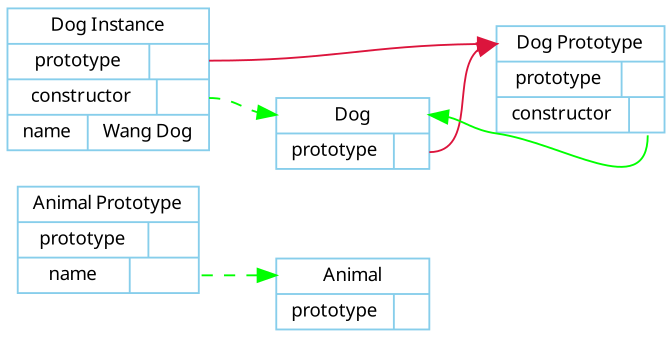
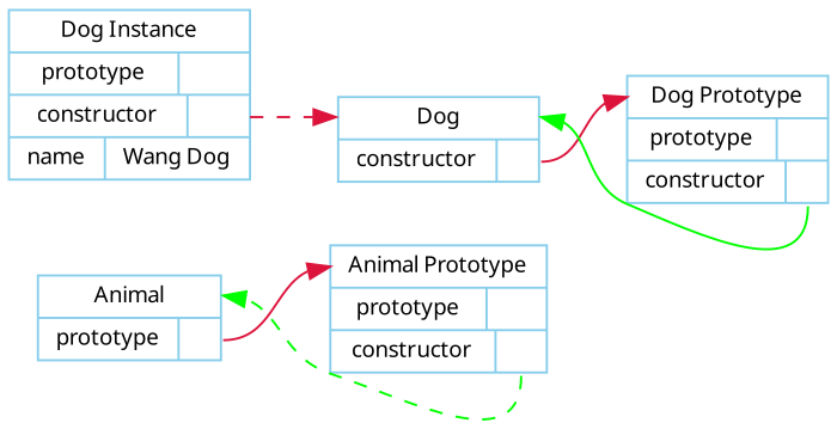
  digraph {
    rankdir=LR
    node [color=skyblue fontname=Verdana fontsize=10 shape=record]
    edge [color=crimson fontname=Verdana fontsize=10 headport=head style=solid tailport=P1]
    n1 [height=.1 label="<head>Animal | { prototype | <P1>     } " width=.1]
-   n2 [height=.1 label="<head>Animal Prototype | { prototype | <P1> }  | { name  | <P2> }" width=.1]
-   n3 [height=.1 label="<head>Dog | { prototype | <P1>     } " width=.1]
+   n2 [height=.1 label="<head>Animal Prototype | { prototype | <P1> }  | { constructor  | <P2> }" width=.1]
+   n3 [height=.1 label="<head>Dog | { constructor | <P1>     } " width=.1]
    n4 [height=.1 label="<head>Dog Prototype | { prototype | <P1> }  | { constructor  | <P2> }" width=.1]
    n5 [height=.1 label="Dog Instance | { prototype | <P1> }  | { constructor  | <P2> } | { name | Wang Dog}" width=.1]
+   n1 -> n2
    n2 -> n1 [color=green style=dashed tailport=P2]
    n3 -> n4
    n4 -> n3 [color=green tailport=P2]
-   n5 -> n3 [color=green style=dashed tailport=P2]
-   n5 -> n4
+   n5 -> n3 [style=dashed tailport=P2]
  }
